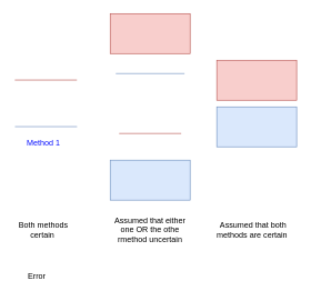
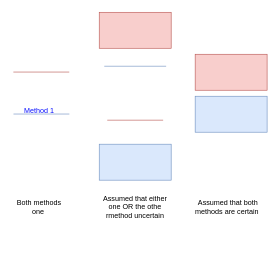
  <mxCell id="0" />
  <mxCell id="1" parent="0" />
  <mxCell id="2" value="" style="endArrow=none;html=1;rounded=0;fillColor=#f8cecc;strokeColor=#b85450;" edge="1" parent="1"><mxGeometry width="50" height="50" relative="1" as="geometry"><mxPoint x="21.8" y="119.71" as="sourcePoint" /><mxPoint x="115" y="119.71" as="targetPoint" /></mxGeometry></mxCell>
  <mxCell id="3" value="" style="rounded=0;whiteSpace=wrap;html=1;fillColor=#f8cecc;strokeColor=#b85450;" vertex="1" parent="1"><mxGeometry x="165" y="20" width="120" height="60" as="geometry" /></mxCell>
  <mxCell id="4" value="" style="endArrow=none;html=1;rounded=0;fillColor=#dae8fc;strokeColor=#6c8ebf;" edge="1" parent="1"><mxGeometry width="50" height="50" relative="1" as="geometry"><mxPoint x="173.4" y="110" as="sourcePoint" /><mxPoint x="276.6" y="110" as="targetPoint" /></mxGeometry></mxCell>
  <mxCell id="5" value="" style="endArrow=none;html=1;rounded=0;fillColor=#f8cecc;strokeColor=#b85450;" edge="1" parent="1"><mxGeometry width="50" height="50" relative="1" as="geometry"><mxPoint x="178.4" y="200" as="sourcePoint" /><mxPoint x="271.6" y="200" as="targetPoint" /></mxGeometry></mxCell>
  <mxCell id="6" value="" style="endArrow=none;html=1;rounded=0;fillColor=#dae8fc;strokeColor=#6c8ebf;" edge="1" parent="1"><mxGeometry width="50" height="50" relative="1" as="geometry"><mxPoint x="22" y="189.71" as="sourcePoint" /><mxPoint x="115.2" y="189.71" as="targetPoint" /></mxGeometry></mxCell>
  <mxCell id="7" value="" style="rounded=0;whiteSpace=wrap;html=1;fillColor=#dae8fc;strokeColor=#6c8ebf;" vertex="1" parent="1"><mxGeometry x="165" y="240" width="120" height="60" as="geometry" /></mxCell>
  <mxCell id="8" value="" style="rounded=0;whiteSpace=wrap;html=1;fillColor=#dae8fc;strokeColor=#6c8ebf;" vertex="1" parent="1"><mxGeometry x="325" y="160" width="120" height="60" as="geometry" /></mxCell>
  <mxCell id="9" value="" style="rounded=0;whiteSpace=wrap;html=1;fillColor=#f8cecc;strokeColor=#b85450;" vertex="1" parent="1"><mxGeometry x="325" y="90" width="120" height="60" as="geometry" /></mxCell>
- <mxCell id="10" value="&lt;font color=&quot;#0810ff&quot;&gt;Method 1&lt;/font&gt;" style="text;html=1;strokeColor=none;fillColor=none;align=center;verticalAlign=middle;whiteSpace=wrap;rounded=0;" vertex="1" parent="1"><mxGeometry x="35" y="200" width="60" height="30" as="geometry" /></mxCell>
- <mxCell id="11" value="Both methods certain&amp;nbsp;" style="text;html=1;strokeColor=none;fillColor=none;align=center;verticalAlign=middle;whiteSpace=wrap;rounded=0;" vertex="1" parent="1"><mxGeometry x="20" y="330" width="90" height="30" as="geometry" /></mxCell>
+ <mxCell id="10" value="&lt;font color=&quot;#0810ff&quot;&gt;Method 1&lt;/font&gt;" style="text;html=1;strokeColor=none;fillColor=none;align=center;verticalAlign=middle;whiteSpace=wrap;rounded=0;" vertex="1" parent="1"><mxGeometry x="35" y="170" width="60" height="30" as="geometry" /></mxCell>
+ <mxCell id="11" value="Both methods one&amp;nbsp;" style="text;html=1;strokeColor=none;fillColor=none;align=center;verticalAlign=middle;whiteSpace=wrap;rounded=0;" vertex="1" parent="1"><mxGeometry x="20" y="330" width="90" height="30" as="geometry" /></mxCell>
  <mxCell id="12" value="Assumed that either one OR the othe rmethod uncertain" style="text;html=1;strokeColor=none;fillColor=none;align=center;verticalAlign=middle;whiteSpace=wrap;rounded=0;" vertex="1" parent="1"><mxGeometry x="160" y="330" width="130" height="30" as="geometry" /></mxCell>
  <mxCell id="13" value="Assumed that both methods are certain&amp;nbsp;" style="text;html=1;strokeColor=none;fillColor=none;align=center;verticalAlign=middle;whiteSpace=wrap;rounded=0;" vertex="1" parent="1"><mxGeometry x="315" y="330" width="130" height="30" as="geometry" /></mxCell>
- <mxCell id="14" value="Error" style="text;html=1;strokeColor=none;fillColor=none;align=center;verticalAlign=middle;whiteSpace=wrap;rounded=0;" vertex="1" parent="1"><mxGeometry x="25" y="400" width="60" height="30" as="geometry" /></mxCell>
